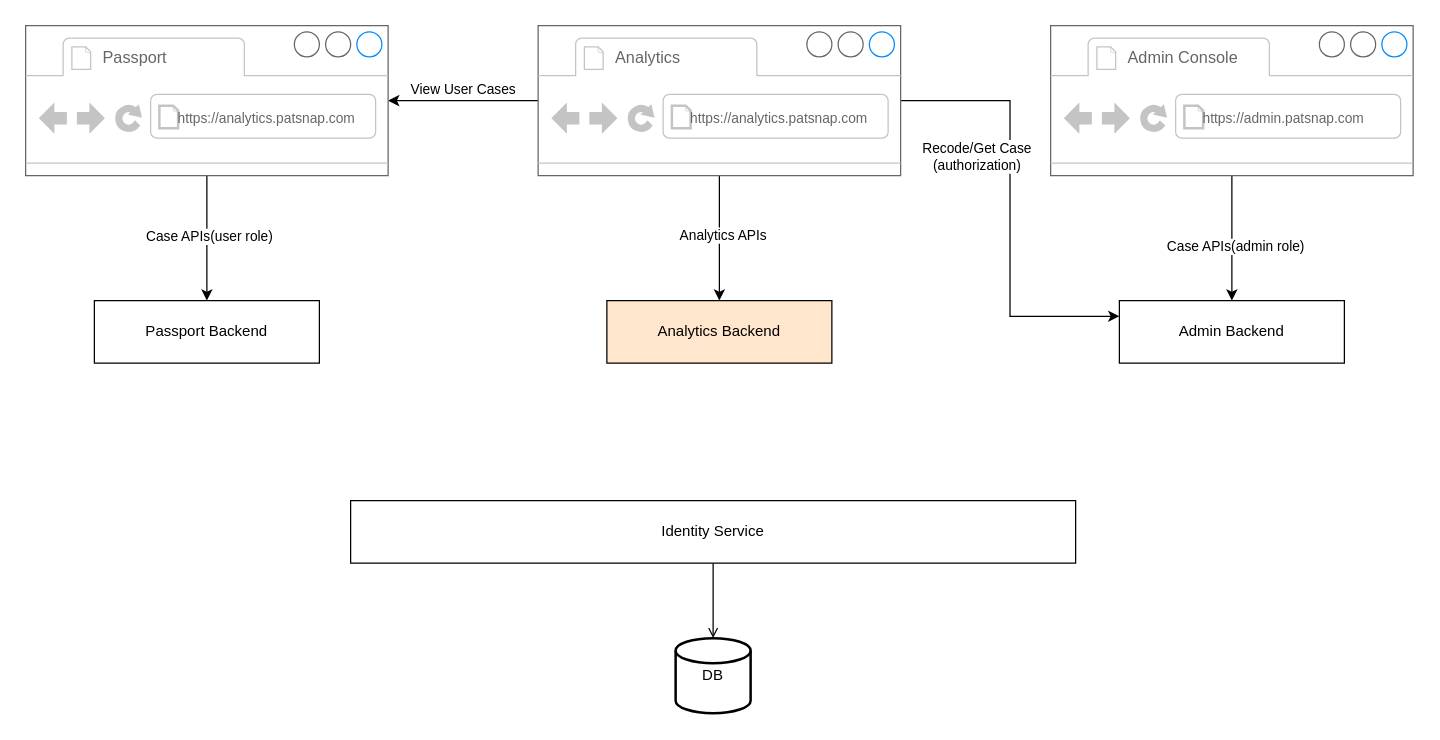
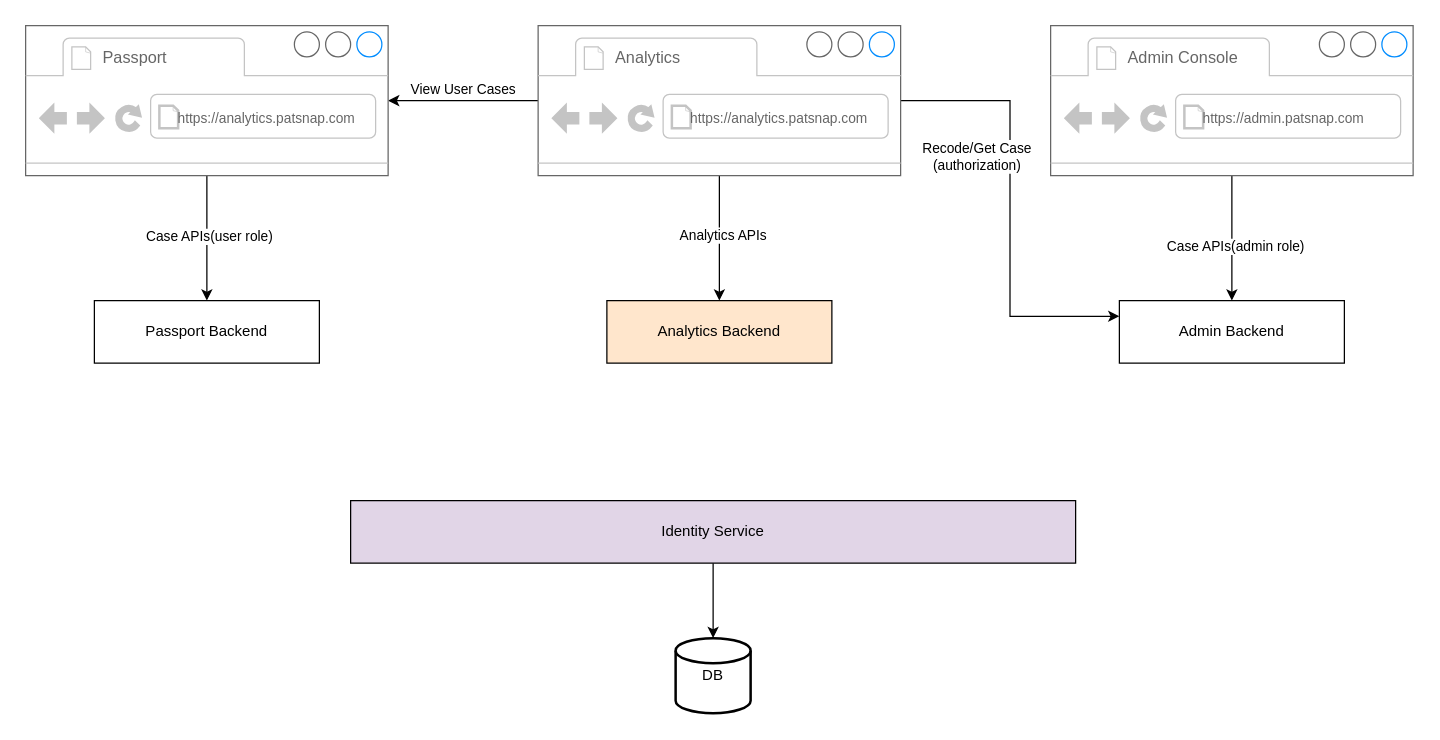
  <mxCell id="0" />
  <mxCell id="1" parent="0" />
  <mxCell id="2" style="edgeStyle=orthogonalEdgeStyle;rounded=0;orthogonalLoop=1;jettySize=auto;html=1;" edge="1" parent="1" source="8" target="13"><mxGeometry relative="1" as="geometry" /></mxCell>
  <mxCell id="3" value="View User Cases" style="edgeLabel;html=1;align=center;verticalAlign=middle;resizable=0;points=[];" vertex="1" connectable="0" parent="2"><mxGeometry x="0.017" y="3" relative="1" as="geometry"><mxPoint y="-13" as="offset" /></mxGeometry></mxCell>
  <mxCell id="4" style="edgeStyle=orthogonalEdgeStyle;rounded=0;orthogonalLoop=1;jettySize=auto;html=1;entryX=0;entryY=0.25;entryDx=0;entryDy=0;" edge="1" parent="1" source="8" target="23"><mxGeometry relative="1" as="geometry" /></mxCell>
  <mxCell id="5" value="Recode/Get Case &lt;br&gt;(authorization)" style="edgeLabel;html=1;align=center;verticalAlign=middle;resizable=0;points=[];" vertex="1" connectable="0" parent="4"><mxGeometry x="-0.1" y="2" relative="1" as="geometry"><mxPoint x="-29.5" y="-24.5" as="offset" /></mxGeometry></mxCell>
  <mxCell id="6" style="edgeStyle=orthogonalEdgeStyle;rounded=0;orthogonalLoop=1;jettySize=auto;html=1;entryX=0.5;entryY=0;entryDx=0;entryDy=0;" edge="1" parent="1" source="8" target="21"><mxGeometry relative="1" as="geometry" /></mxCell>
  <mxCell id="7" value="Analytics APIs" style="edgeLabel;html=1;align=center;verticalAlign=middle;resizable=0;points=[];" vertex="1" connectable="0" parent="6"><mxGeometry x="-0.06" y="2" relative="1" as="geometry"><mxPoint as="offset" /></mxGeometry></mxCell>
  <mxCell id="8" value="" style="strokeWidth=1;shadow=0;dashed=0;align=center;html=1;shape=mxgraph.mockup.containers.browserWindow;rSize=0;strokeColor=#666666;strokeColor2=#008cff;strokeColor3=#c4c4c4;mainText=,;recursiveResize=0;" vertex="1" parent="1"><mxGeometry x="430" y="20" width="290" height="120" as="geometry" /></mxCell>
  <mxCell id="9" value="&lt;font style=&quot;font-size: 13px&quot;&gt;Analytics&lt;/font&gt;" style="strokeWidth=1;shadow=0;dashed=0;align=center;html=1;shape=mxgraph.mockup.containers.anchor;fontSize=17;fontColor=#666666;align=left;" vertex="1" parent="8"><mxGeometry x="60" y="12" width="110" height="26" as="geometry" /></mxCell>
  <mxCell id="10" value="&lt;font style=&quot;font-size: 11px&quot;&gt;https://analytics.patsnap.com&lt;/font&gt;" style="strokeWidth=1;shadow=0;dashed=0;align=center;html=1;shape=mxgraph.mockup.containers.anchor;rSize=0;fontSize=17;fontColor=#666666;align=left;" vertex="1" parent="8"><mxGeometry x="120" y="60" width="160" height="26" as="geometry" /></mxCell>
  <mxCell id="11" style="edgeStyle=orthogonalEdgeStyle;rounded=0;orthogonalLoop=1;jettySize=auto;html=1;" edge="1" parent="1" source="13" target="22"><mxGeometry relative="1" as="geometry" /></mxCell>
  <mxCell id="12" value="Case APIs(user role)" style="edgeLabel;html=1;align=center;verticalAlign=middle;resizable=0;points=[];" vertex="1" connectable="0" parent="11"><mxGeometry x="-0.04" y="1" relative="1" as="geometry"><mxPoint as="offset" /></mxGeometry></mxCell>
  <mxCell id="13" value="" style="strokeWidth=1;shadow=0;dashed=0;align=center;html=1;shape=mxgraph.mockup.containers.browserWindow;rSize=0;strokeColor=#666666;strokeColor2=#008cff;strokeColor3=#c4c4c4;mainText=,;recursiveResize=0;" vertex="1" parent="1"><mxGeometry x="20" y="20" width="290" height="120" as="geometry" /></mxCell>
  <mxCell id="14" value="&lt;font style=&quot;font-size: 13px&quot;&gt;Passport&lt;/font&gt;" style="strokeWidth=1;shadow=0;dashed=0;align=center;html=1;shape=mxgraph.mockup.containers.anchor;fontSize=17;fontColor=#666666;align=left;" vertex="1" parent="13"><mxGeometry x="60" y="12" width="110" height="26" as="geometry" /></mxCell>
  <mxCell id="15" value="&lt;font style=&quot;font-size: 11px&quot;&gt;https://analytics.patsnap.com&lt;/font&gt;" style="strokeWidth=1;shadow=0;dashed=0;align=center;html=1;shape=mxgraph.mockup.containers.anchor;rSize=0;fontSize=17;fontColor=#666666;align=left;" vertex="1" parent="13"><mxGeometry x="120" y="60" width="160" height="26" as="geometry" /></mxCell>
  <mxCell id="16" style="edgeStyle=orthogonalEdgeStyle;rounded=0;orthogonalLoop=1;jettySize=auto;html=1;" edge="1" parent="1" source="18" target="23"><mxGeometry relative="1" as="geometry" /></mxCell>
  <mxCell id="17" value="Case APIs(admin role)" style="edgeLabel;html=1;align=center;verticalAlign=middle;resizable=0;points=[];" vertex="1" connectable="0" parent="16"><mxGeometry x="0.12" y="2" relative="1" as="geometry"><mxPoint as="offset" /></mxGeometry></mxCell>
  <mxCell id="18" value="" style="strokeWidth=1;shadow=0;dashed=0;align=center;html=1;shape=mxgraph.mockup.containers.browserWindow;rSize=0;strokeColor=#666666;strokeColor2=#008cff;strokeColor3=#c4c4c4;mainText=,;recursiveResize=0;" vertex="1" parent="1"><mxGeometry x="840" y="20" width="290" height="120" as="geometry" /></mxCell>
  <mxCell id="19" value="&lt;span style=&quot;font-size: 13px&quot;&gt;Admin Console&lt;/span&gt;" style="strokeWidth=1;shadow=0;dashed=0;align=center;html=1;shape=mxgraph.mockup.containers.anchor;fontSize=17;fontColor=#666666;align=left;" vertex="1" parent="18"><mxGeometry x="60" y="12" width="110" height="26" as="geometry" /></mxCell>
  <mxCell id="20" value="&lt;font style=&quot;font-size: 11px&quot;&gt;https://admin.patsnap.com&lt;/font&gt;" style="strokeWidth=1;shadow=0;dashed=0;align=center;html=1;shape=mxgraph.mockup.containers.anchor;rSize=0;fontSize=17;fontColor=#666666;align=left;" vertex="1" parent="18"><mxGeometry x="120" y="60" width="160" height="26" as="geometry" /></mxCell>
  <mxCell id="21" value="Analytics Backend" style="rounded=0;whiteSpace=wrap;html=1;fillColor=#ffe6cc;" vertex="1" parent="1"><mxGeometry x="485" y="240" width="180" height="50" as="geometry" /></mxCell>
  <mxCell id="22" value="Passport Backend" style="rounded=0;whiteSpace=wrap;html=1;" vertex="1" parent="1"><mxGeometry x="75" y="240" width="180" height="50" as="geometry" /></mxCell>
  <mxCell id="23" value="Admin Backend" style="rounded=0;whiteSpace=wrap;html=1;" vertex="1" parent="1"><mxGeometry x="895" y="240" width="180" height="50" as="geometry" /></mxCell>
- <mxCell id="24" style="edgeStyle=orthogonalEdgeStyle;rounded=0;orthogonalLoop=1;jettySize=auto;html=1;entryX=0.5;entryY=0;entryDx=0;entryDy=0;entryPerimeter=0;endArrow=open;" edge="1" parent="1" source="25" target="26"><mxGeometry relative="1" as="geometry" /></mxCell>
- <mxCell id="25" value="Identity Service" style="rounded=0;whiteSpace=wrap;html=1;" vertex="1" parent="1"><mxGeometry x="280" y="400" width="580" height="50" as="geometry" /></mxCell>
+ <mxCell id="24" style="edgeStyle=orthogonalEdgeStyle;rounded=0;orthogonalLoop=1;jettySize=auto;html=1;entryX=0.5;entryY=0;entryDx=0;entryDy=0;entryPerimeter=0;" edge="1" parent="1" source="25" target="26"><mxGeometry relative="1" as="geometry" /></mxCell>
+ <mxCell id="25" value="Identity Service" style="rounded=0;whiteSpace=wrap;html=1;fillColor=#e1d5e7;" vertex="1" parent="1"><mxGeometry x="280" y="400" width="580" height="50" as="geometry" /></mxCell>
  <mxCell id="26" value="DB" style="strokeWidth=2;html=1;shape=mxgraph.flowchart.database;whiteSpace=wrap;" vertex="1" parent="1"><mxGeometry x="540" y="510" width="60" height="60" as="geometry" /></mxCell>
